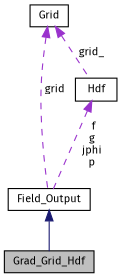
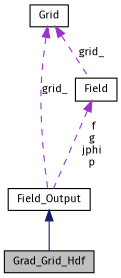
  digraph {
    fontname="Fira Sans"
    node [color=black fillcolor=white fontname="Fira Sans" fontsize=10 shape=record style=filled]
    edge [color=darkorchid3 dir=back fontname="Fira Sans" fontsize=10 labelfontname=Helvetica labelfontsize=10 style=dashed]
    n1 [fillcolor=grey75 fontcolor=black height=0.2 label=Grad_Grid_Hdf width=0.4]
    n2 [height=0.2 label=Field_Output width=0.4]
    n3 [height=0.2 label=Grid width=0.4]
-   n4 [height=0.2 label=Hdf width=0.4]
+   n4 [height=0.2 label=Field width=0.4]
    n2 -> n1 [color=midnightblue style=solid]
-   n3 -> n2 [label=" grid"]
+   n3 -> n2 [label=" grid_"]
    n3 -> n4 [label=" grid_"]
    n4 -> n2 [label=" f\ng\njphi\np"]
  }
